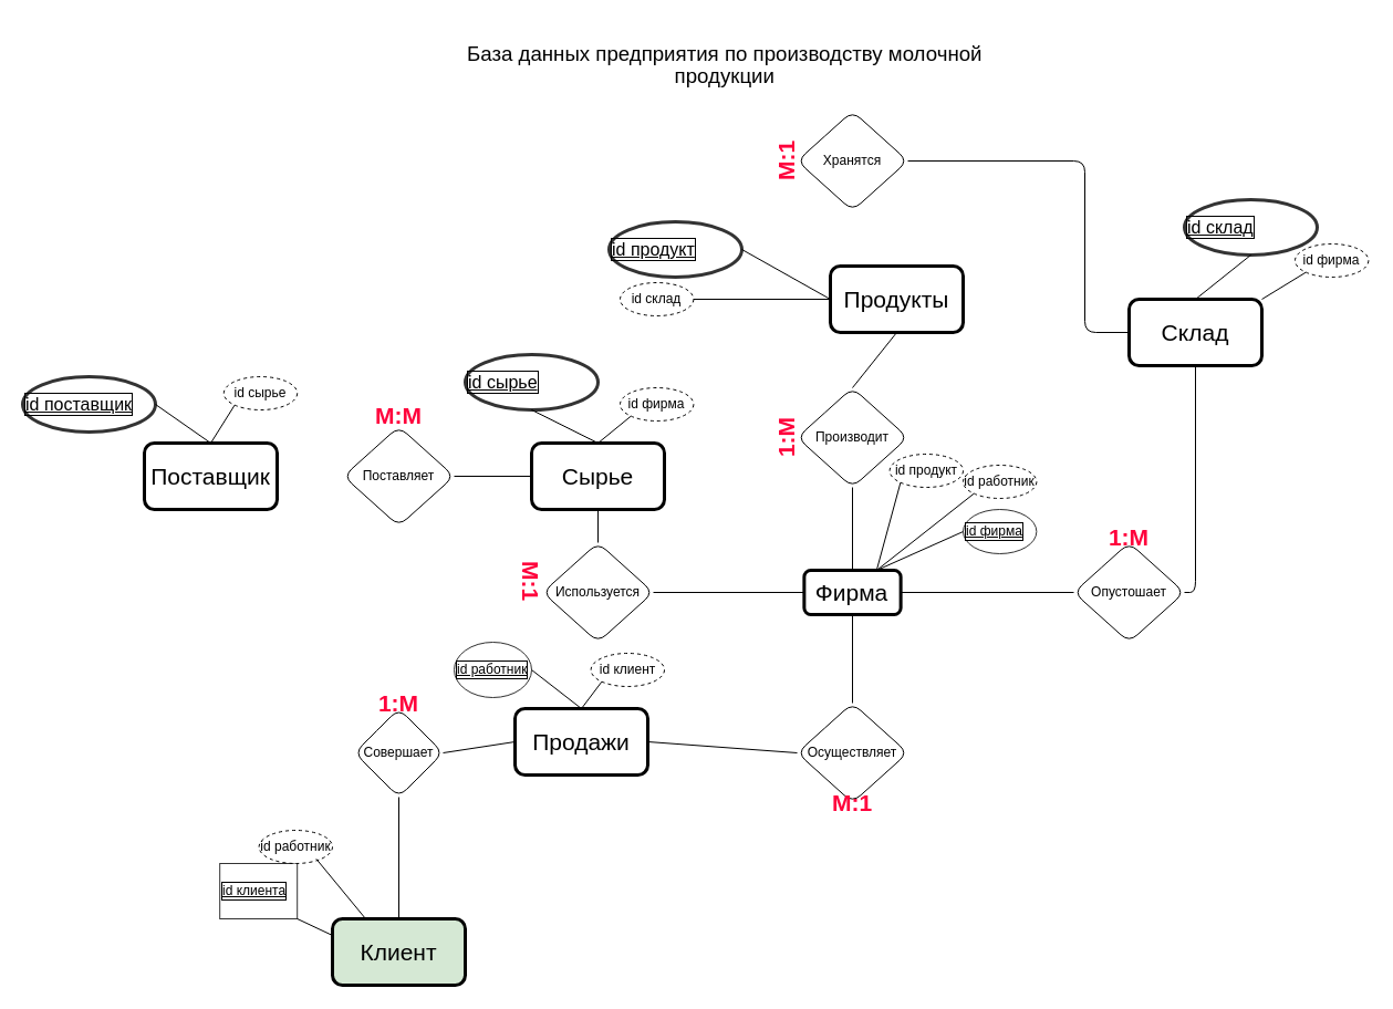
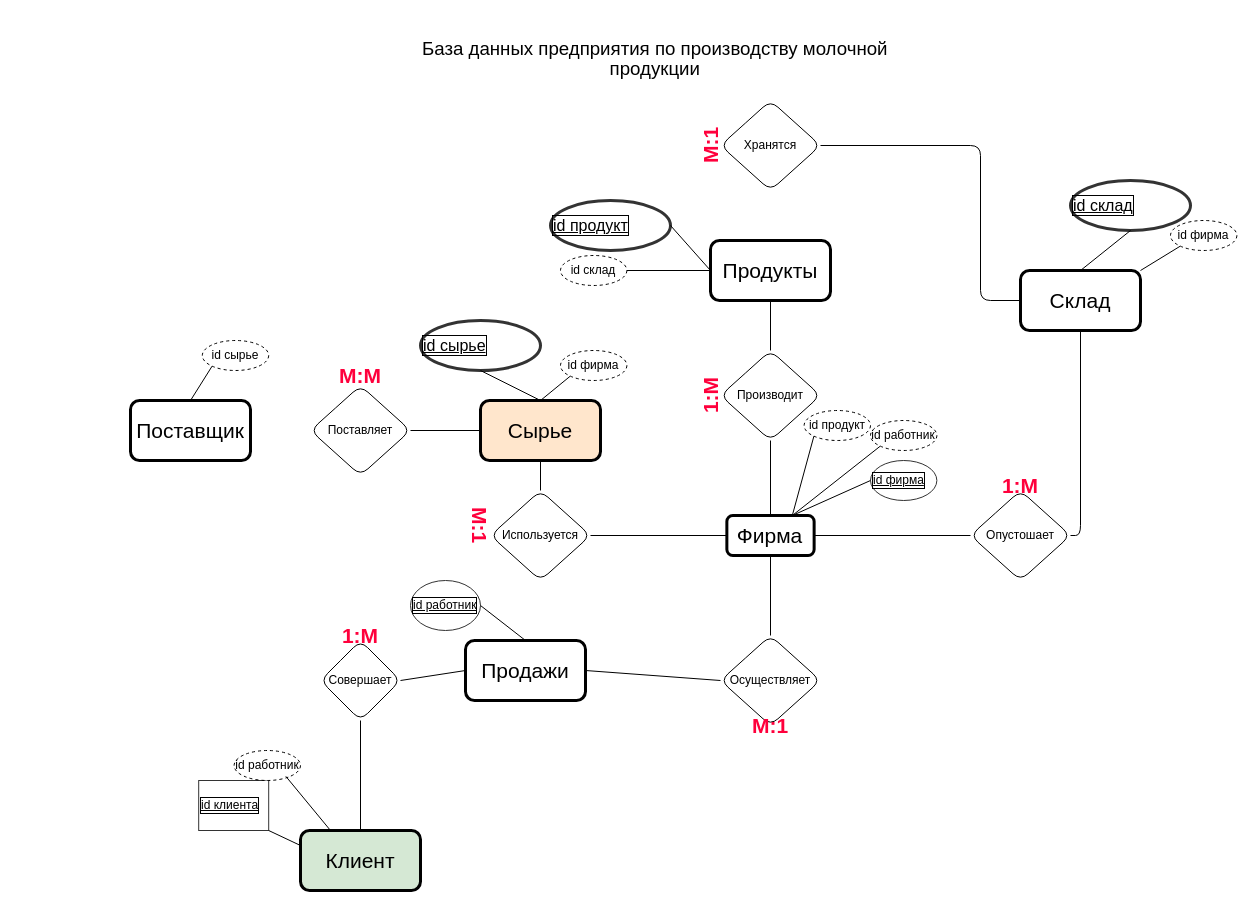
  <mxCell id="0" />
  <mxCell id="1" parent="0" />
  <mxCell id="2" value="Клиент" style="rounded=1;whiteSpace=wrap;html=1;labelBackgroundColor=none;strokeWidth=3;fontSize=21;fillColor=#d5e8d4;" parent="1" vertex="1"><mxGeometry x="300" y="830" width="120" height="60" as="geometry" /></mxCell>
  <mxCell id="3" value="Совершает" style="rhombus;whiteSpace=wrap;html=1;rounded=1;" parent="1" vertex="1"><mxGeometry x="320" y="640" width="80" height="80" as="geometry" /></mxCell>
  <mxCell id="4" value="Продажи" style="rounded=1;whiteSpace=wrap;html=1;labelBackgroundColor=none;strokeWidth=3;fontSize=21;" parent="1" vertex="1"><mxGeometry x="465" y="640" width="120" height="60" as="geometry" /></mxCell>
  <mxCell id="5" value="Осуществляет" style="rhombus;whiteSpace=wrap;html=1;rounded=1;" parent="1" vertex="1"><mxGeometry x="720" y="635" width="100" height="90" as="geometry" /></mxCell>
  <mxCell id="6" value="Склад" style="rounded=1;whiteSpace=wrap;html=1;labelBackgroundColor=none;strokeWidth=3;fontSize=21;" parent="1" vertex="1"><mxGeometry x="1020" y="270" width="120" height="60" as="geometry" /></mxCell>
  <mxCell id="7" value="Хранятся" style="rhombus;whiteSpace=wrap;html=1;rounded=1;" parent="1" vertex="1"><mxGeometry x="720" y="100" width="100" height="90" as="geometry" /></mxCell>
- <mxCell id="8" value="Продукты" style="rounded=1;whiteSpace=wrap;html=1;labelBackgroundColor=none;strokeWidth=3;fontSize=21;" parent="1" vertex="1"><mxGeometry x="750" y="240" width="120" height="60" as="geometry" /></mxCell>
+ <mxCell id="8" value="Продукты" style="rounded=1;whiteSpace=wrap;html=1;labelBackgroundColor=none;strokeWidth=3;fontSize=21;" parent="1" vertex="1"><mxGeometry x="710" y="240" width="120" height="60" as="geometry" /></mxCell>
  <mxCell id="9" value="Производит" style="rhombus;whiteSpace=wrap;html=1;rounded=1;" parent="1" vertex="1"><mxGeometry x="720" y="350" width="100" height="90" as="geometry" /></mxCell>
  <mxCell id="10" value="Фирма" style="rounded=1;whiteSpace=wrap;html=1;labelBackgroundColor=none;strokeWidth=3;fontSize=21;" parent="1" vertex="1"><mxGeometry x="726.36" y="515" width="87.27" height="40" as="geometry" /></mxCell>
  <mxCell id="11" value="Используется" style="rhombus;whiteSpace=wrap;html=1;rounded=1;" parent="1" vertex="1"><mxGeometry x="490" y="490" width="100" height="90" as="geometry" /></mxCell>
- <mxCell id="12" value="Сырье" style="rounded=1;whiteSpace=wrap;html=1;labelBackgroundColor=none;strokeWidth=3;fontSize=21;" parent="1" vertex="1"><mxGeometry x="480" y="400" width="120" height="60" as="geometry" /></mxCell>
+ <mxCell id="12" value="Сырье" style="rounded=1;whiteSpace=wrap;html=1;labelBackgroundColor=none;strokeWidth=3;fontSize=21;fillColor=#ffe6cc;" parent="1" vertex="1"><mxGeometry x="480" y="400" width="120" height="60" as="geometry" /></mxCell>
  <mxCell id="13" value="Поставляет" style="rhombus;whiteSpace=wrap;html=1;rounded=1;" parent="1" vertex="1"><mxGeometry x="310" y="385" width="100" height="90" as="geometry" /></mxCell>
  <mxCell id="14" value="Поставщик" style="rounded=1;whiteSpace=wrap;html=1;labelBackgroundColor=none;strokeWidth=3;fontSize=21;" parent="1" vertex="1"><mxGeometry x="130" y="400" width="120" height="60" as="geometry" /></mxCell>
  <mxCell id="15" value="" style="endArrow=none;html=1;rounded=1;exitX=0.5;exitY=0;exitDx=0;exitDy=0;entryX=0.5;entryY=1;entryDx=0;entryDy=0;" parent="1" source="2" target="3" edge="1"><mxGeometry width="50" height="50" relative="1" as="geometry"><mxPoint x="540" y="1130" as="sourcePoint" /><mxPoint x="590" y="1080" as="targetPoint" /></mxGeometry></mxCell>
  <mxCell id="16" value="" style="endArrow=none;html=1;rounded=1;exitX=1;exitY=0.5;exitDx=0;exitDy=0;entryX=0;entryY=0.5;entryDx=0;entryDy=0;" parent="1" source="3" target="4" edge="1"><mxGeometry width="50" height="50" relative="1" as="geometry"><mxPoint x="270" y="690" as="sourcePoint" /><mxPoint x="330" y="690" as="targetPoint" /></mxGeometry></mxCell>
  <mxCell id="17" value="" style="endArrow=none;html=1;rounded=1;exitX=1;exitY=0.5;exitDx=0;exitDy=0;entryX=0;entryY=0.5;entryDx=0;entryDy=0;" parent="1" source="4" target="5" edge="1"><mxGeometry width="50" height="50" relative="1" as="geometry"><mxPoint x="410" y="690" as="sourcePoint" /><mxPoint x="470" y="690" as="targetPoint" /></mxGeometry></mxCell>
  <mxCell id="18" value="" style="endArrow=none;html=1;rounded=1;exitX=0.5;exitY=0;exitDx=0;exitDy=0;entryX=0.5;entryY=1;entryDx=0;entryDy=0;" parent="1" source="5" target="10" edge="1"><mxGeometry width="50" height="50" relative="1" as="geometry"><mxPoint x="360" as="sourcePoint" y="-110" /><mxPoint x="640" y="-120" as="targetPoint" /></mxGeometry></mxCell>
  <mxCell id="19" value="" style="endArrow=none;html=1;rounded=1;exitX=1;exitY=0.5;exitDx=0;exitDy=0;entryX=0;entryY=0.5;entryDx=0;entryDy=0;" parent="1" source="7" target="6" edge="1"><mxGeometry width="50" height="50" relative="1" as="geometry"><mxPoint x="624" y="39" as="sourcePoint" /><mxPoint x="720" y="40" as="targetPoint" /><Array as="points"><mxPoint x="980" y="145" /><mxPoint x="980" y="300" /></Array></mxGeometry></mxCell>
  <mxCell id="20" value="" style="endArrow=none;html=1;rounded=1;exitX=0.5;exitY=0;exitDx=0;exitDy=0;entryX=0.5;entryY=1;entryDx=0;entryDy=0;" parent="1" source="9" target="8" edge="1"><mxGeometry width="50" height="50" relative="1" as="geometry"><mxPoint x="780" y="250" as="sourcePoint" /><mxPoint x="780" y="200" as="targetPoint" /></mxGeometry></mxCell>
  <mxCell id="21" value="" style="endArrow=none;html=1;rounded=1;exitX=0.5;exitY=0;exitDx=0;exitDy=0;entryX=0.5;entryY=1;entryDx=0;entryDy=0;" parent="1" source="10" target="9" edge="1"><mxGeometry width="50" height="50" relative="1" as="geometry"><mxPoint x="790" y="260" as="sourcePoint" /><mxPoint x="790" y="210" as="targetPoint" /></mxGeometry></mxCell>
  <mxCell id="22" value="" style="endArrow=none;html=1;rounded=1;exitX=0;exitY=0.5;exitDx=0;exitDy=0;entryX=1;entryY=0.5;entryDx=0;entryDy=0;" parent="1" source="10" target="11" edge="1"><mxGeometry width="50" height="50" relative="1" as="geometry"><mxPoint x="780" y="490" as="sourcePoint" /><mxPoint x="780" y="450" as="targetPoint" /></mxGeometry></mxCell>
  <mxCell id="23" value="" style="endArrow=none;html=1;rounded=1;exitX=0.5;exitY=0;exitDx=0;exitDy=0;entryX=0.5;entryY=1;entryDx=0;entryDy=0;" parent="1" source="11" target="12" edge="1"><mxGeometry width="50" height="50" relative="1" as="geometry"><mxPoint x="660" y="545" as="sourcePoint" /><mxPoint x="600" y="545" as="targetPoint" /></mxGeometry></mxCell>
  <mxCell id="24" value="" style="endArrow=none;html=1;rounded=1;exitX=0;exitY=0.5;exitDx=0;exitDy=0;entryX=1;entryY=0.5;entryDx=0;entryDy=0;" parent="1" source="12" target="13" edge="1"><mxGeometry width="50" height="50" relative="1" as="geometry"><mxPoint x="550" y="500" as="sourcePoint" /><mxPoint x="550" y="470" as="targetPoint" /></mxGeometry></mxCell>
  <mxCell id="25" value="&lt;b&gt;&lt;font color=&quot;#ff003c&quot; style=&quot;font-size: 21px;&quot;&gt;1:М&lt;/font&gt;&lt;/b&gt;" style="text;html=1;align=center;verticalAlign=middle;whiteSpace=wrap;rounded=0;" parent="1" vertex="1"><mxGeometry x="330" y="620" width="60" height="30" as="geometry" /></mxCell>
  <mxCell id="26" value="&lt;b&gt;&lt;font color=&quot;#ff003c&quot; style=&quot;font-size: 21px;&quot;&gt;1:М&lt;/font&gt;&lt;/b&gt;" style="text;html=1;align=center;verticalAlign=middle;whiteSpace=wrap;rounded=0;rotation=-90;" parent="1" vertex="1"><mxGeometry x="680" y="380" width="60" height="30" as="geometry" /></mxCell>
  <mxCell id="27" value="&lt;b&gt;&lt;font color=&quot;#ff003c&quot; style=&quot;font-size: 21px;&quot;&gt;М:М&lt;/font&gt;&lt;/b&gt;" style="text;html=1;align=center;verticalAlign=middle;whiteSpace=wrap;rounded=0;" parent="1" vertex="1"><mxGeometry x="330" y="360" width="60" height="30" as="geometry" /></mxCell>
  <mxCell id="28" value="&lt;b&gt;&lt;font color=&quot;#ff003c&quot; style=&quot;font-size: 21px;&quot;&gt;М:1&lt;/font&gt;&lt;/b&gt;" style="text;html=1;align=center;verticalAlign=middle;whiteSpace=wrap;rounded=0;rotation=-90;" parent="1" vertex="1"><mxGeometry x="680" y="130" width="60" height="30" as="geometry" /></mxCell>
  <mxCell id="29" value="&lt;b&gt;&lt;font color=&quot;#ff003c&quot; style=&quot;font-size: 21px;&quot;&gt;М:1&lt;/font&gt;&lt;/b&gt;" style="text;html=1;align=center;verticalAlign=middle;whiteSpace=wrap;rounded=0;rotation=90;" parent="1" vertex="1"><mxGeometry x="450" y="510" width="60" height="30" as="geometry" /></mxCell>
  <mxCell id="30" value="&lt;b&gt;&lt;font color=&quot;#ff003c&quot; style=&quot;font-size: 21px;&quot;&gt;М:1&lt;/font&gt;&lt;/b&gt;" style="text;html=1;align=center;verticalAlign=middle;whiteSpace=wrap;rounded=0;rotation=0;" parent="1" vertex="1"><mxGeometry x="740" y="710" width="60" height="30" as="geometry" /></mxCell>
  <mxCell id="31" value="" style="endArrow=none;html=1;rounded=1;entryX=0.5;entryY=1;entryDx=0;entryDy=0;exitX=1;exitY=0.5;exitDx=0;exitDy=0;" parent="1" source="32" target="6" edge="1"><mxGeometry width="50" height="50" relative="1" as="geometry"><mxPoint x="380" y="180" as="sourcePoint" /><mxPoint x="430" y="130" as="targetPoint" /><Array as="points"><mxPoint x="1080" y="535" /></Array></mxGeometry></mxCell>
  <mxCell id="32" value="Опустошает" style="rhombus;whiteSpace=wrap;html=1;rounded=1;" parent="1" vertex="1"><mxGeometry x="970" y="490" width="100" height="90" as="geometry" /></mxCell>
  <mxCell id="33" value="" style="endArrow=none;html=1;rounded=1;entryX=0;entryY=0.5;entryDx=0;entryDy=0;exitX=1;exitY=0.5;exitDx=0;exitDy=0;" parent="1" source="10" target="32" edge="1"><mxGeometry width="50" height="50" relative="1" as="geometry"><mxPoint x="1090" y="540" as="sourcePoint" /><mxPoint x="1090" y="340" as="targetPoint" /><Array as="points" /></mxGeometry></mxCell>
  <mxCell id="34" value="&lt;b&gt;&lt;font color=&quot;#ff003c&quot; style=&quot;font-size: 21px;&quot;&gt;1:М&lt;/font&gt;&lt;/b&gt;" style="text;html=1;align=center;verticalAlign=middle;whiteSpace=wrap;rounded=0;rotation=0;" parent="1" vertex="1"><mxGeometry x="990" y="470" width="60" height="30" as="geometry" /></mxCell>
- <mxCell id="35" value="id поставщик" style="ellipse;rounded=1;fontStyle=4;fontSize=16;fontFamily=Helvetica;labelBackgroundColor=none;labelBorderColor=default;align=left;verticalAlign=middle;horizontal=1;whiteSpace=wrap;html=1;spacingTop=0;strokeWidth=3;strokeColor=#333333;" parent="1" vertex="1"><mxGeometry x="20" y="340" width="120" height="50" as="geometry" /></mxCell>
  <mxCell id="36" value="id сырье" style="ellipse;rounded=1;fontStyle=4;fontSize=16;fontFamily=Helvetica;labelBackgroundColor=none;labelBorderColor=default;align=left;verticalAlign=middle;horizontal=1;whiteSpace=wrap;html=1;spacingTop=0;strokeWidth=3;strokeColor=#333333;" parent="1" vertex="1"><mxGeometry x="420" y="320" width="120" height="50" as="geometry" /></mxCell>
  <mxCell id="37" value="id продукт" style="ellipse;rounded=1;fontStyle=4;fontSize=16;fontFamily=Helvetica;labelBackgroundColor=none;labelBorderColor=default;align=left;verticalAlign=middle;horizontal=1;whiteSpace=wrap;html=1;spacingTop=0;strokeWidth=3;strokeColor=#333333;" parent="1" vertex="1"><mxGeometry x="550" y="200" width="120" height="50" as="geometry" /></mxCell>
  <mxCell id="38" value="id склад" style="ellipse;rounded=1;fontStyle=4;fontSize=16;fontFamily=Helvetica;labelBackgroundColor=none;labelBorderColor=default;align=left;verticalAlign=middle;horizontal=1;whiteSpace=wrap;html=1;spacingTop=0;strokeWidth=3;strokeColor=#333333;textShadow=0;fontColor=default;" parent="1" vertex="1"><mxGeometry x="1070" y="180" width="120" height="50" as="geometry" /></mxCell>
  <mxCell id="39" value="id фирма" style="ellipse;rounded=1;fontStyle=4;fontSize=12;fontFamily=Helvetica;labelBackgroundColor=none;labelBorderColor=default;align=left;verticalAlign=middle;horizontal=1;whiteSpace=wrap;html=1;spacingTop=0;strokeWidth=1;strokeColor=#333333;" parent="1" vertex="1"><mxGeometry x="870" y="460" width="66.37" height="40" as="geometry" /></mxCell>
  <mxCell id="40" value="id работник" style="ellipse;rounded=1;fontStyle=4;fontSize=12;fontFamily=Helvetica;labelBackgroundColor=none;labelBorderColor=default;align=left;verticalAlign=middle;horizontal=1;whiteSpace=wrap;html=1;spacingTop=0;strokeWidth=1;strokeColor=#333333;" parent="1" vertex="1"><mxGeometry x="410" y="580" width="70" height="50" as="geometry" /></mxCell>
  <mxCell id="41" value="id клиента" style="fontStyle=4;fontSize=12;fontFamily=Helvetica;labelBackgroundColor=none;labelBorderColor=default;align=left;verticalAlign=middle;horizontal=1;whiteSpace=wrap;html=1;spacingTop=0;strokeWidth=1;strokeColor=#333333;rounded=0;" parent="1" vertex="1"><mxGeometry x="198.19" y="780" width="70" height="50" as="geometry" /></mxCell>
  <mxCell id="42" value="id работник" style="ellipse;whiteSpace=wrap;html=1;rounded=1;dashed=1;" parent="1" vertex="1"><mxGeometry x="870" y="420" width="66.37" height="30" as="geometry" /></mxCell>
  <mxCell id="43" value="" style="endArrow=none;html=1;rounded=1;exitX=0.5;exitY=0;exitDx=0;exitDy=0;entryX=1;entryY=0.5;entryDx=0;entryDy=0;" parent="1" source="4" target="40" edge="1"><mxGeometry width="50" height="50" relative="1" as="geometry"><mxPoint x="580" y="540" as="sourcePoint" /><mxPoint x="630" y="490" as="targetPoint" /></mxGeometry></mxCell>
- <mxCell id="44" value="" style="endArrow=none;html=1;rounded=1;exitX=0.5;exitY=0;exitDx=0;exitDy=0;entryX=1;entryY=0.5;entryDx=0;entryDy=0;" parent="1" source="14" target="35" edge="1"><mxGeometry width="50" height="50" relative="1" as="geometry"><mxPoint x="185" y="400" as="sourcePoint" /><mxPoint x="110" y="380" as="targetPoint" /></mxGeometry></mxCell>
  <mxCell id="45" value="" style="endArrow=none;html=1;rounded=1;exitX=0;exitY=0.5;exitDx=0;exitDy=0;entryX=1;entryY=0.5;entryDx=0;entryDy=0;" parent="1" source="8" target="37" edge="1"><mxGeometry width="50" height="50" relative="1" as="geometry"><mxPoint x="540" y="670" as="sourcePoint" /><mxPoint x="465" y="650" as="targetPoint" /></mxGeometry></mxCell>
  <mxCell id="46" value="" style="endArrow=none;html=1;rounded=1;exitX=0.5;exitY=0;exitDx=0;exitDy=0;entryX=0.5;entryY=1;entryDx=0;entryDy=0;" parent="1" source="12" target="36" edge="1"><mxGeometry width="50" height="50" relative="1" as="geometry"><mxPoint x="540" y="395" as="sourcePoint" /><mxPoint x="500" y="350" as="targetPoint" /></mxGeometry></mxCell>
  <mxCell id="47" value="" style="endArrow=none;html=1;rounded=1;exitX=0;exitY=1;exitDx=0;exitDy=0;entryX=0.75;entryY=0;entryDx=0;entryDy=0;" parent="1" source="42" target="10" edge="1"><mxGeometry width="50" height="50" relative="1" as="geometry"><mxPoint x="730" y="290" as="sourcePoint" /><mxPoint x="690" y="245" as="targetPoint" /></mxGeometry></mxCell>
  <mxCell id="48" value="" style="endArrow=none;html=1;rounded=1;exitX=0;exitY=0.5;exitDx=0;exitDy=0;entryX=0.75;entryY=0;entryDx=0;entryDy=0;" parent="1" source="39" target="10" edge="1"><mxGeometry width="50" height="50" relative="1" as="geometry"><mxPoint x="820" y="476" as="sourcePoint" /><mxPoint x="802" y="525" as="targetPoint" /></mxGeometry></mxCell>
  <mxCell id="49" value="id фирма" style="ellipse;whiteSpace=wrap;html=1;rounded=1;dashed=1;" parent="1" vertex="1"><mxGeometry x="560" y="350" width="66.37" height="30" as="geometry" /></mxCell>
  <mxCell id="50" value="" style="endArrow=none;html=1;rounded=1;exitX=0;exitY=1;exitDx=0;exitDy=0;entryX=0.5;entryY=0;entryDx=0;entryDy=0;" parent="1" source="49" target="12" edge="1"><mxGeometry width="50" height="50" relative="1" as="geometry"><mxPoint x="550" y="410" as="sourcePoint" /><mxPoint x="490" y="380" as="targetPoint" /></mxGeometry></mxCell>
  <mxCell id="51" value="id сырье" style="ellipse;whiteSpace=wrap;html=1;rounded=1;dashed=1;" parent="1" vertex="1"><mxGeometry x="201.82" y="340" width="66.37" height="30" as="geometry" /></mxCell>
  <mxCell id="52" value="" style="endArrow=none;html=1;rounded=1;exitX=0;exitY=1;exitDx=0;exitDy=0;entryX=0.5;entryY=0;entryDx=0;entryDy=0;" parent="1" source="51" target="14" edge="1"><mxGeometry width="50" height="50" relative="1" as="geometry"><mxPoint x="200" y="410" as="sourcePoint" /><mxPoint x="150" y="375" as="targetPoint" /></mxGeometry></mxCell>
  <mxCell id="53" value="" style="endArrow=none;html=1;rounded=1;exitX=0.5;exitY=0;exitDx=0;exitDy=0;entryX=0.5;entryY=1;entryDx=0;entryDy=0;" parent="1" source="6" target="38" edge="1"><mxGeometry width="50" height="50" relative="1" as="geometry"><mxPoint x="720" y="280" as="sourcePoint" /><mxPoint x="680" y="235" as="targetPoint" /></mxGeometry></mxCell>
  <mxCell id="54" value="id продукт" style="ellipse;whiteSpace=wrap;html=1;rounded=1;dashed=1;" parent="1" vertex="1"><mxGeometry x="803.63" y="410" width="66.37" height="30" as="geometry" /></mxCell>
  <mxCell id="55" value="" style="endArrow=none;html=1;rounded=1;exitX=0;exitY=1;exitDx=0;exitDy=0;entryX=0.75;entryY=0;entryDx=0;entryDy=0;" parent="1" source="54" target="10" edge="1"><mxGeometry width="50" height="50" relative="1" as="geometry"><mxPoint x="890" y="456" as="sourcePoint" /><mxPoint x="802" y="525" as="targetPoint" /></mxGeometry></mxCell>
  <mxCell id="56" value="id склад" style="ellipse;whiteSpace=wrap;html=1;rounded=1;dashed=1;" parent="1" vertex="1"><mxGeometry x="560" y="255" width="66.37" height="30" as="geometry" /></mxCell>
  <mxCell id="57" value="" style="endArrow=none;html=1;rounded=1;exitX=0;exitY=0.5;exitDx=0;exitDy=0;entryX=1;entryY=0.5;entryDx=0;entryDy=0;" parent="1" source="8" target="56" edge="1"><mxGeometry width="50" height="50" relative="1" as="geometry"><mxPoint x="720" y="280" as="sourcePoint" /><mxPoint x="680" y="235" as="targetPoint" /></mxGeometry></mxCell>
  <mxCell id="58" value="id фирма" style="ellipse;whiteSpace=wrap;html=1;rounded=1;dashed=1;" parent="1" vertex="1"><mxGeometry x="1170" y="220" width="66.37" height="30" as="geometry" /></mxCell>
  <mxCell id="59" value="" style="endArrow=none;html=1;rounded=1;exitX=1;exitY=0;exitDx=0;exitDy=0;entryX=0;entryY=1;entryDx=0;entryDy=0;" parent="1" source="6" target="58" edge="1"><mxGeometry width="50" height="50" relative="1" as="geometry"><mxPoint x="1090" y="280" as="sourcePoint" /><mxPoint x="1140" y="240" as="targetPoint" /></mxGeometry></mxCell>
- <mxCell id="60" value="" style="endArrow=none;html=1;rounded=1;exitX=0.5;exitY=0;exitDx=0;exitDy=0;entryX=0;entryY=1;entryDx=0;entryDy=0;" parent="1" source="4" target="61" edge="1"><mxGeometry width="50" height="50" relative="1" as="geometry"><mxPoint x="530" y="660" as="sourcePoint" /><mxPoint x="540" y="620" as="targetPoint" /></mxGeometry></mxCell>
- <mxCell id="61" value="id клиент" style="ellipse;whiteSpace=wrap;html=1;rounded=1;dashed=1;" parent="1" vertex="1"><mxGeometry x="533.63" y="590" width="66.37" height="30" as="geometry" /></mxCell>
  <mxCell id="62" value="id работник" style="ellipse;whiteSpace=wrap;html=1;rounded=1;dashed=1;" parent="1" vertex="1"><mxGeometry x="233.63" y="750" width="66.37" height="30" as="geometry" /></mxCell>
  <mxCell id="63" value="" style="endArrow=none;html=1;rounded=1;exitX=0.25;exitY=0;exitDx=0;exitDy=0;entryX=0.779;entryY=0.861;entryDx=0;entryDy=0;entryPerimeter=0;" parent="1" source="2" target="62" edge="1"><mxGeometry width="50" height="50" relative="1" as="geometry"><mxPoint x="530" y="660" as="sourcePoint" /><mxPoint x="490" y="615" as="targetPoint" /></mxGeometry></mxCell>
  <mxCell id="64" value="" style="endArrow=none;html=1;rounded=1;exitX=0;exitY=0.25;exitDx=0;exitDy=0;entryX=1;entryY=1;entryDx=0;entryDy=0;" parent="1" source="2" target="41" edge="1"><mxGeometry width="50" height="50" relative="1" as="geometry"><mxPoint x="340" y="840" as="sourcePoint" /><mxPoint x="295" y="786" as="targetPoint" /></mxGeometry></mxCell>
  <mxCell id="65" value="&lt;p class=&quot;MsoNormal&quot; align=&quot;center&quot; style=&quot;text-align:center&quot;&gt;&lt;span style=&quot;font-size:14.0pt;mso-bidi-font-size:11.0pt;line-height:107%;font-family:&#10;&amp;quot;Times New Roman&amp;quot;,serif&quot;&gt;База данных предприятия по производству молочной&#10;продукции&lt;/span&gt;&lt;/p&gt;" style="text;whiteSpace=wrap;html=1;" parent="1" vertex="1"><mxGeometry x="420" y="20" width="500" height="90" as="geometry" /></mxCell>
